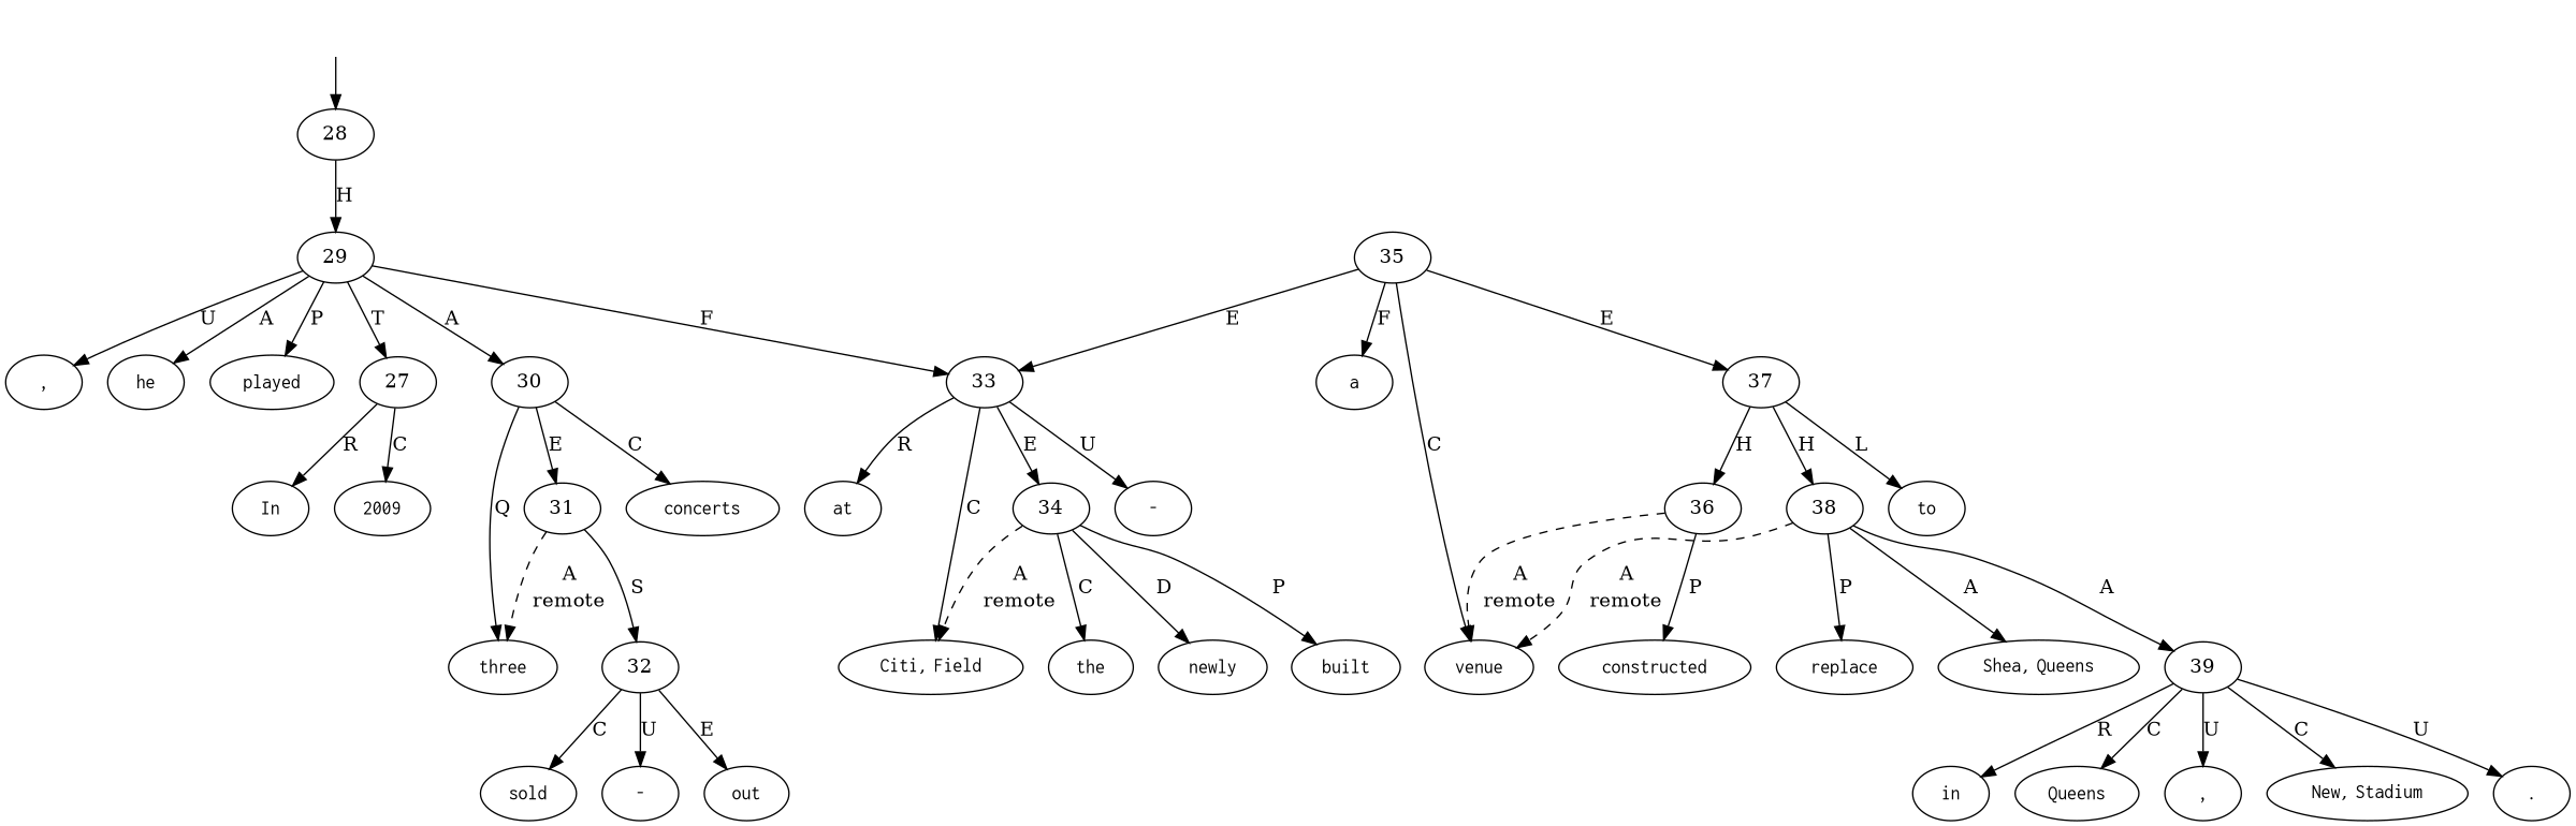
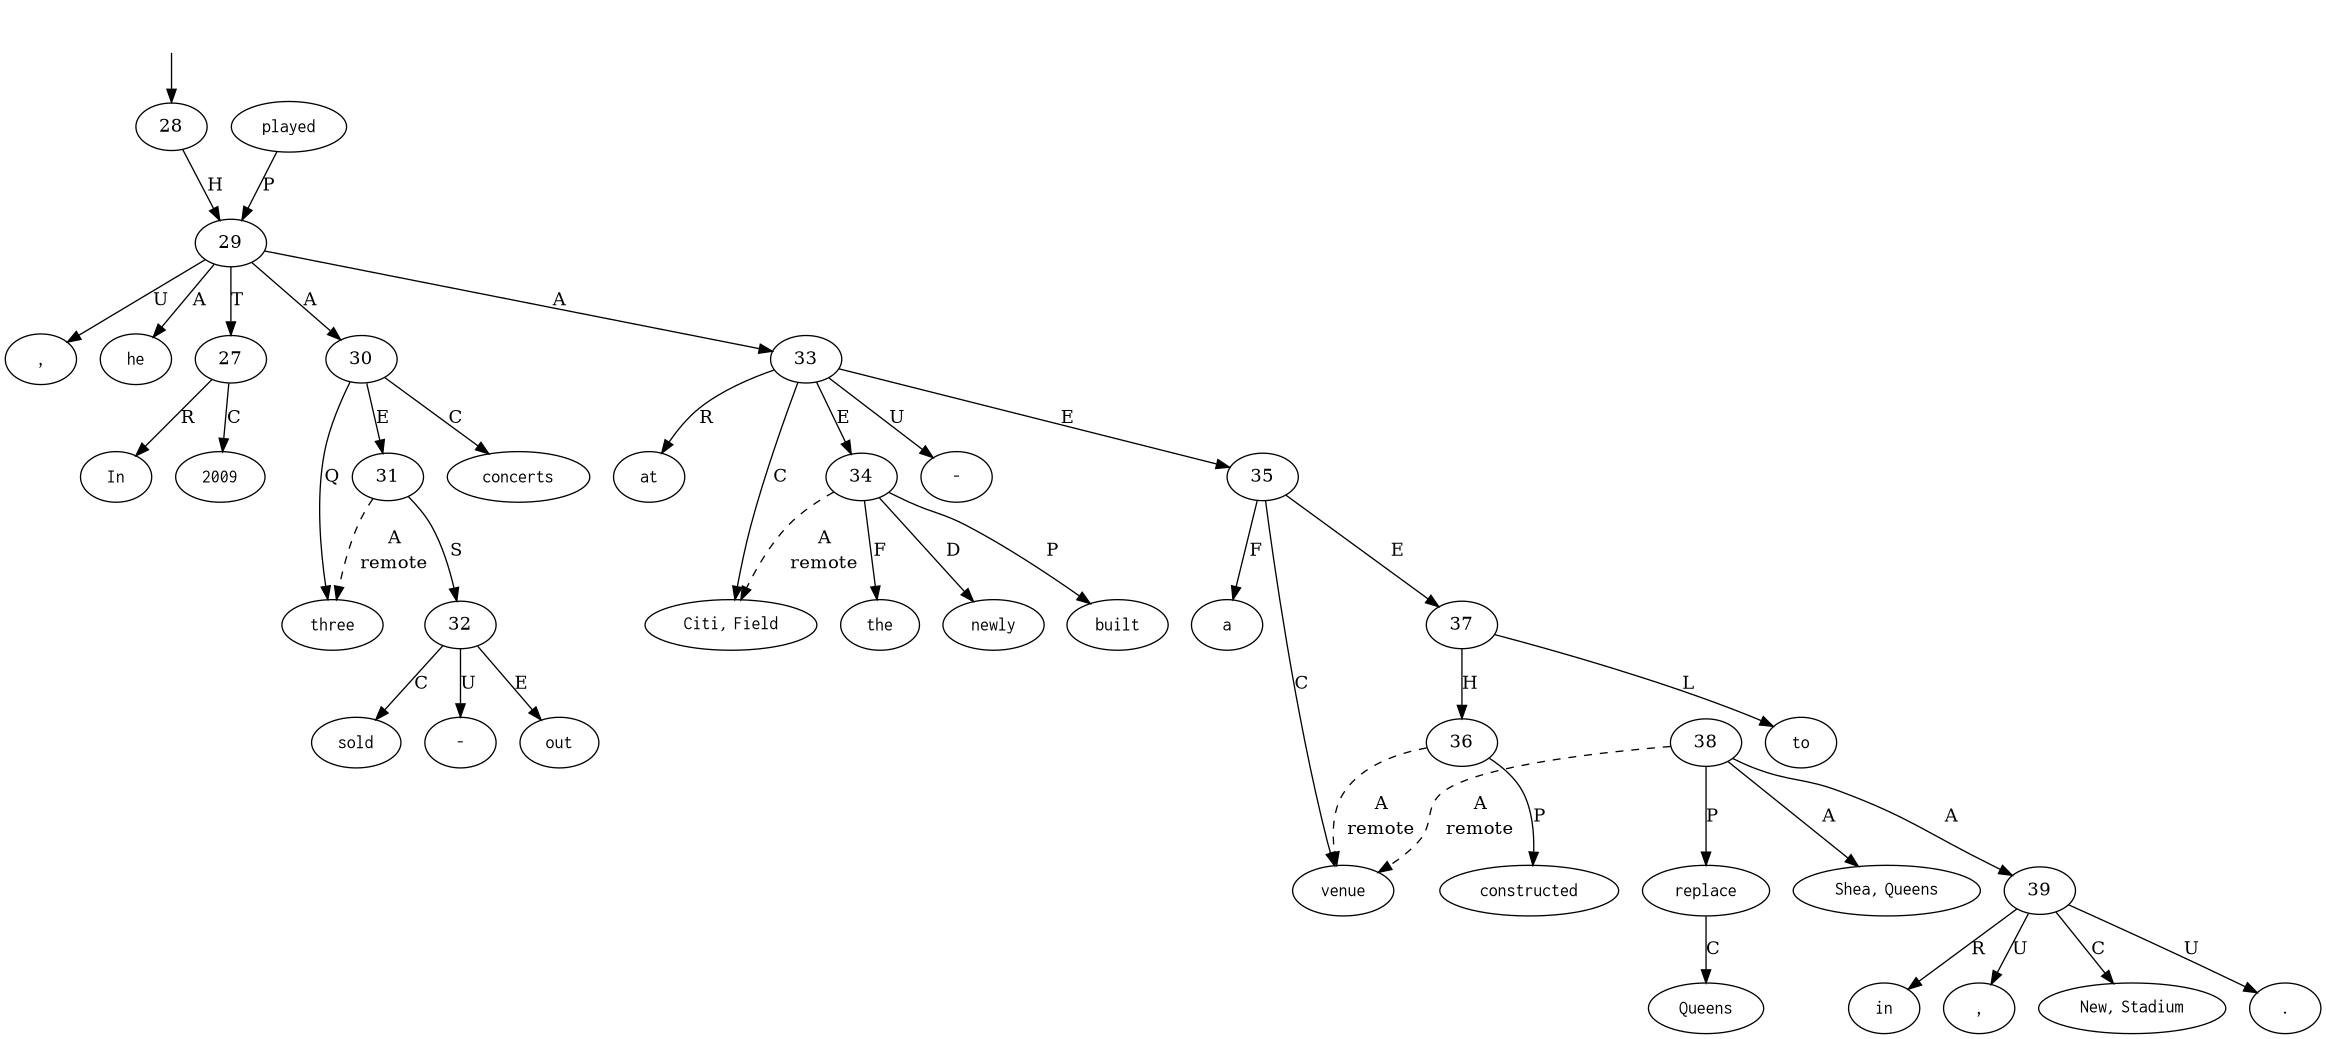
  digraph {
    node [shape=oval]
    top [style=invis shape=""]
    28 [shape=""]
    29 [shape=""]
    n4 [label=<<table align="center" border="0" cellspacing="0"><tr><td colspan="2"><font face="Courier">,</font></td></tr></table>>]
    n5 [label=<<table align="center" border="0" cellspacing="0"><tr><td colspan="2"><font face="Courier">he</font></td></tr></table>>]
    n6 [label=<<table align="center" border="0" cellspacing="0"><tr><td colspan="2"><font face="Courier">played</font></td></tr></table>>]
    27 [shape=""]
    30 [shape=""]
    33 [shape=""]
    n10 [label=<<table align="center" border="0" cellspacing="0"><tr><td colspan="2"><font face="Courier">In</font></td></tr></table>>]
    n11 [label=<<table align="center" border="0" cellspacing="0"><tr><td colspan="2"><font face="Courier">2009</font></td></tr></table>>]
    n12 [label=<<table align="center" border="0" cellspacing="0"><tr><td colspan="2"><font face="Courier">three</font></td></tr></table>>]
    n13 [label=<<table align="center" border="0" cellspacing="0"><tr><td colspan="2"><font face="Courier">sold</font></td></tr></table>>]
    n14 [label=<<table align="center" border="0" cellspacing="0"><tr><td colspan="2"><font face="Courier">-</font></td></tr></table>>]
    n15 [label=<<table align="center" border="0" cellspacing="0"><tr><td colspan="2"><font face="Courier">out</font></td></tr></table>>]
    n16 [label=<<table align="center" border="0" cellspacing="0"><tr><td colspan="2"><font face="Courier">concerts</font></td></tr></table>>]
    n17 [label=<<table align="center" border="0" cellspacing="0"><tr><td colspan="2"><font face="Courier">at</font></td></tr></table>>]
    n18 [label=<<table align="center" border="0" cellspacing="0"><tr><td colspan="2"><font face="Courier">the</font></td></tr></table>>]
    n19 [label=<<table align="center" border="0" cellspacing="0"><tr><td colspan="2"><font face="Courier">newly</font></td></tr></table>>]
    n20 [label=<<table align="center" border="0" cellspacing="0"><tr><td colspan="2"><font face="Courier">built</font></td></tr></table>>]
    n21 [label=<<table align="center" border="0" cellspacing="0"><tr><td colspan="2"><font face="Courier">Citi</font>,&nbsp;<font face="Courier">Field</font></td></tr></table>>]
    n22 [label=<<table align="center" border="0" cellspacing="0"><tr><td colspan="2"><font face="Courier">-</font></td></tr></table>>]
    n23 [label=<<table align="center" border="0" cellspacing="0"><tr><td colspan="2"><font face="Courier">a</font></td></tr></table>>]
    n24 [label=<<table align="center" border="0" cellspacing="0"><tr><td colspan="2"><font face="Courier">venue</font></td></tr></table>>]
    n25 [label=<<table align="center" border="0" cellspacing="0"><tr><td colspan="2"><font face="Courier">constructed</font></td></tr></table>>]
    n26 [label=<<table align="center" border="0" cellspacing="0"><tr><td colspan="2"><font face="Courier">to</font></td></tr></table>>]
    n27 [label=<<table align="center" border="0" cellspacing="0"><tr><td colspan="2"><font face="Courier">replace</font></td></tr></table>>]
    n28 [label=<<table align="center" border="0" cellspacing="0"><tr><td colspan="2"><font face="Courier">Shea</font>,&nbsp;<font face="Courier">Queens</font></td></tr></table>>]
    n29 [label=<<table align="center" border="0" cellspacing="0"><tr><td colspan="2"><font face="Courier">in</font></td></tr></table>>]
    n30 [label=<<table align="center" border="0" cellspacing="0"><tr><td colspan="2"><font face="Courier">Queens</font></td></tr></table>>]
    n31 [label=<<table align="center" border="0" cellspacing="0"><tr><td colspan="2"><font face="Courier">,</font></td></tr></table>>]
    n32 [label=<<table align="center" border="0" cellspacing="0"><tr><td colspan="2"><font face="Courier">New</font>,&nbsp;<font face="Courier">Stadium</font></td></tr></table>>]
    n33 [label=<<table align="center" border="0" cellspacing="0"><tr><td colspan="2"><font face="Courier">.</font></td></tr></table>>]
    31 [shape=""]
    34 [shape=""]
    35 [shape=""]
    32 [shape=""]
    37 [shape=""]
    36 [shape=""]
    38 [shape=""]
    39 [shape=""]
    top -> 28
    28 -> 29 [label=H]
    29 -> n4 [label=U]
    29 -> n5 [label=A]
-   29 -> n6 [label=P]
+   n6 -> 29 [label=P]
    29 -> 27 [label=T]
    29 -> 30 [label=A]
-   29 -> 33 [label=F]
+   29 -> 33 [label=A]
    27 -> n10 [label=R]
    27 -> n11 [label=C]
    30 -> n12 [label=Q]
    30 -> n16 [label=C]
    30 -> 31 [label=E]
    33 -> n17 [label=R]
    33 -> n21 [label=C]
    33 -> n22 [label=U]
    33 -> 34 [label=E]
-   35 -> 33 [label=E]
+   33 -> 35 [label=E]
    31 -> n12 [label=<<table align="center" border="0" cellspacing="0"><tr><td colspan="1">A</td></tr><tr><td>remote</td></tr></table>> style=dashed]
    31 -> 32 [label=S]
-   34 -> n18 [label=C]
+   34 -> n18 [label=F]
    34 -> n19 [label=D]
    34 -> n20 [label=P]
    34 -> n21 [label=<<table align="center" border="0" cellspacing="0"><tr><td colspan="1">A</td></tr><tr><td>remote</td></tr></table>> style=dashed]
    35 -> n23 [label=F]
    35 -> n24 [label=C]
    35 -> 37 [label=E]
    32 -> n13 [label=C]
    32 -> n14 [label=U]
    32 -> n15 [label=E]
    37 -> n26 [label=L]
    37 -> 36 [label=H]
-   37 -> 38 [label=H]
    36 -> n24 [label=<<table align="center" border="0" cellspacing="0"><tr><td colspan="1">A</td></tr><tr><td>remote</td></tr></table>> style=dashed]
    36 -> n25 [label=P]
    38 -> n24 [label=<<table align="center" border="0" cellspacing="0"><tr><td colspan="1">A</td></tr><tr><td>remote</td></tr></table>> style=dashed]
    38 -> n27 [label=P]
    38 -> n28 [label=A]
    38 -> 39 [label=A]
    39 -> n29 [label=R]
-   39 -> n30 [label=C]
+   n27 -> n30 [label=C]
    39 -> n31 [label=U]
    39 -> n32 [label=C]
    39 -> n33 [label=U]
  }
